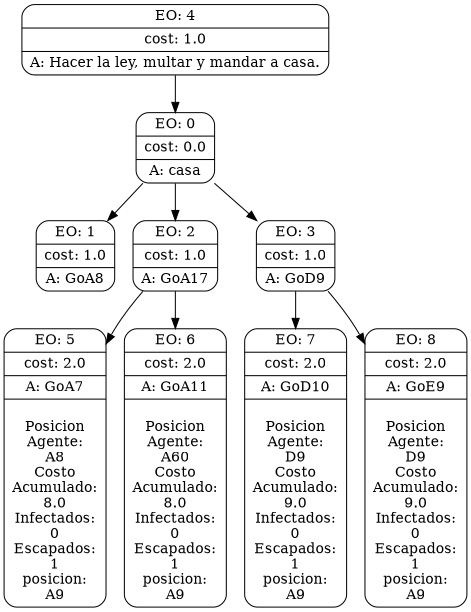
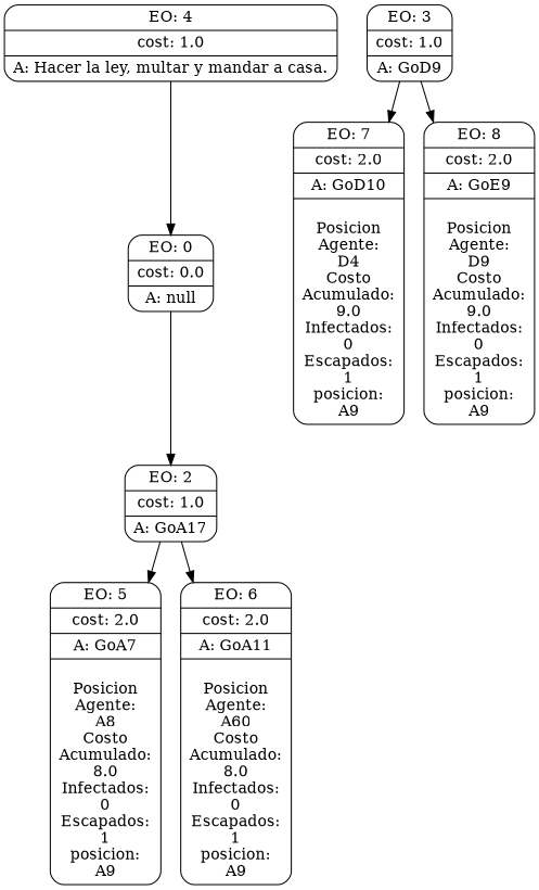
  digraph {
    node [shape=Mrecord]
-   n1 [label="{EO: 0|cost: 0.0|A: casa}"]
-   n2 [label="{EO: 1|cost: 1.0|A: GoA8}"]
+   n1 [label="{EO: 0|cost: 0.0|A: null}"]
    n3 [label="{EO: 2|cost: 1.0|A: GoA17}"]
    n4 [label="{EO: 3|cost: 1.0|A: GoD9}"]
    n5 [label="{EO: 5|cost: 2.0|A: GoA7|\nPosicion\nAgente:\nA8\nCosto\nAcumulado:\n8.0\nInfectados:\n0\nEscapados:\n1\n	posicion:\nA9\n}"]
    n6 [label="{EO: 6|cost: 2.0|A: GoA11|\nPosicion\nAgente:\nA60\nCosto\nAcumulado:\n8.0\nInfectados:\n0\nEscapados:\n1\n	posicion:\nA9\n}"]
-   n7 [label="{EO: 7|cost: 2.0|A: GoD10|\nPosicion\nAgente:\nD9\nCosto\nAcumulado:\n9.0\nInfectados:\n0\nEscapados:\n1\n	posicion:\nA9\n}"]
+   n7 [label="{EO: 7|cost: 2.0|A: GoD10|\nPosicion\nAgente:\nD4\nCosto\nAcumulado:\n9.0\nInfectados:\n0\nEscapados:\n1\n	posicion:\nA9\n}"]
    n8 [label="{EO: 8|cost: 2.0|A: GoE9|\nPosicion\nAgente:\nD9\nCosto\nAcumulado:\n9.0\nInfectados:\n0\nEscapados:\n1\n	posicion:\nA9\n}"]
    n9 [label="{EO: 4|cost: 1.0|A: Hacer la ley, multar y mandar a casa.}"]
-   n1 -> n2
    n1 -> n3
-   n1 -> n4
    n3 -> n5
    n3 -> n6
    n4 -> n7
    n4 -> n8
    n9 -> n1
  }
